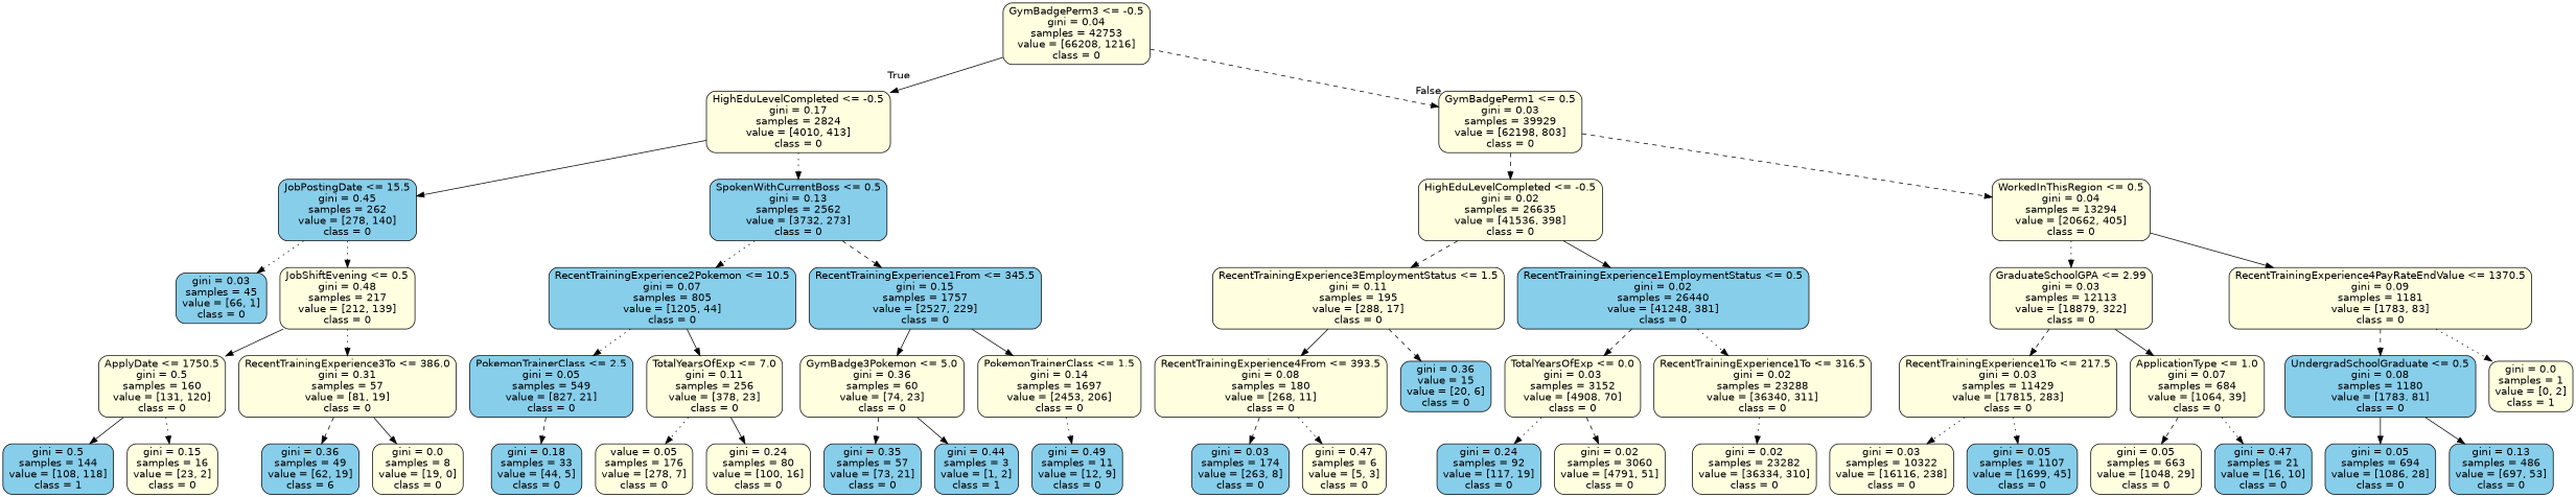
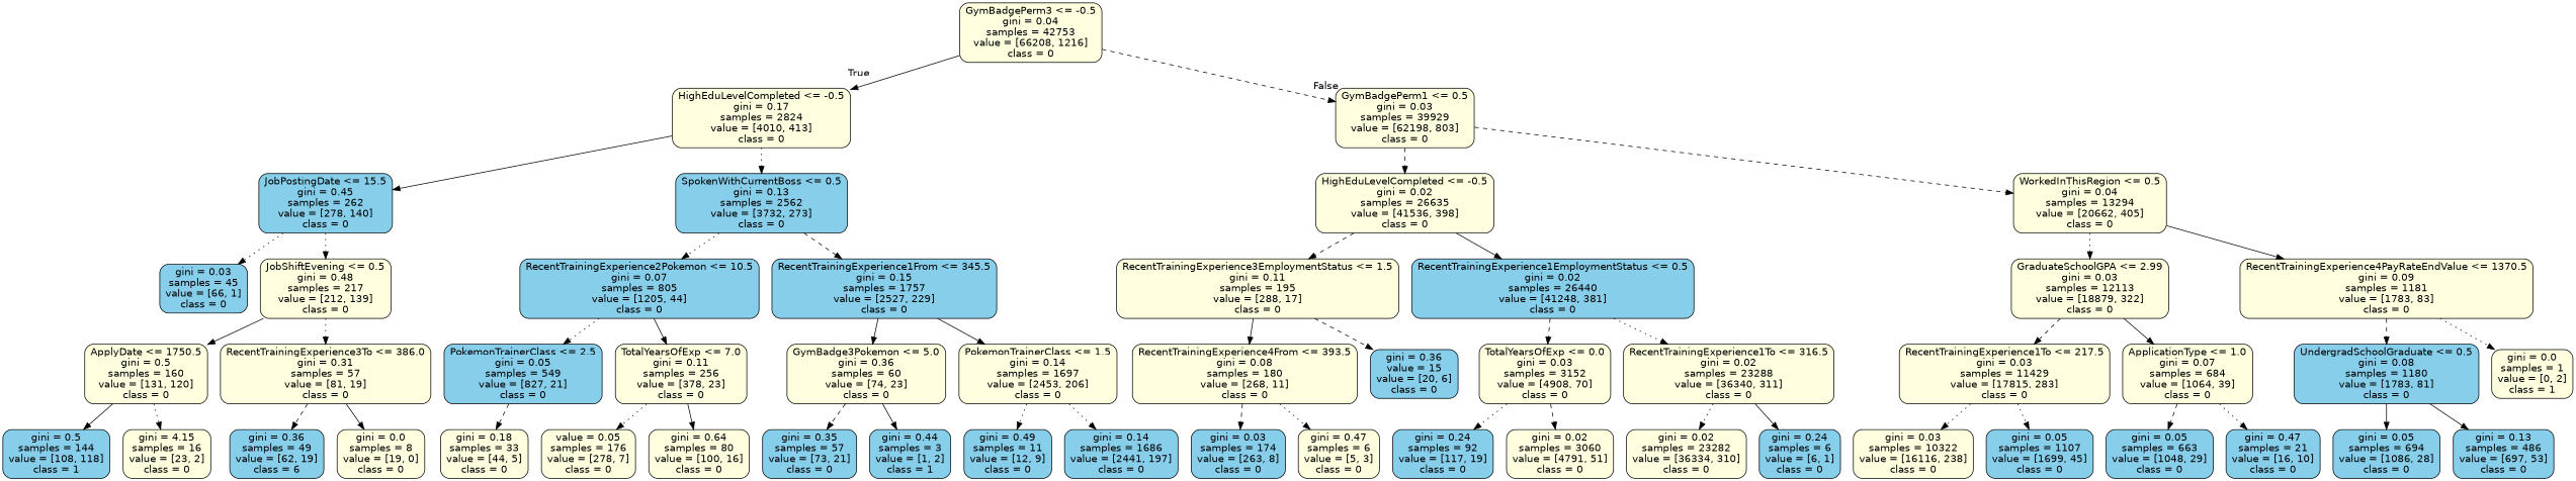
  digraph {
    node [color=black fillcolor=lightyellow fontname=helvetica shape=box style="filled, rounded"]
    edge [fontname=helvetica style=dotted]
    n1 [label="GymBadgePerm3 <= -0.5\ngini = 0.04\nsamples = 42753\nvalue = [66208, 1216]\nclass = 0"]
    n2 [label="HighEduLevelCompleted <= -0.5\ngini = 0.17\nsamples = 2824\nvalue = [4010, 413]\nclass = 0"]
    n3 [label="GymBadgePerm1 <= 0.5\ngini = 0.03\nsamples = 39929\nvalue = [62198, 803]\nclass = 0"]
    n4 [fillcolor=skyblue label="JobPostingDate <= 15.5\ngini = 0.45\nsamples = 262\nvalue = [278, 140]\nclass = 0"]
    n5 [fillcolor=skyblue label="SpokenWithCurrentBoss <= 0.5\ngini = 0.13\nsamples = 2562\nvalue = [3732, 273]\nclass = 0"]
    n6 [label="HighEduLevelCompleted <= -0.5\ngini = 0.02\nsamples = 26635\nvalue = [41536, 398]\nclass = 0"]
    n7 [label="WorkedInThisRegion <= 0.5\ngini = 0.04\nsamples = 13294\nvalue = [20662, 405]\nclass = 0"]
    n8 [fillcolor=skyblue label="gini = 0.03\nsamples = 45\nvalue = [66, 1]\nclass = 0"]
    n9 [label="JobShiftEvening <= 0.5\ngini = 0.48\nsamples = 217\nvalue = [212, 139]\nclass = 0"]
    n10 [fillcolor=skyblue label="RecentTrainingExperience2Pokemon <= 10.5\ngini = 0.07\nsamples = 805\nvalue = [1205, 44]\nclass = 0"]
    n11 [fillcolor=skyblue label="RecentTrainingExperience1From <= 345.5\ngini = 0.15\nsamples = 1757\nvalue = [2527, 229]\nclass = 0"]
    n12 [label="ApplyDate <= 1750.5\ngini = 0.5\nsamples = 160\nvalue = [131, 120]\nclass = 0"]
    n13 [label="RecentTrainingExperience3To <= 386.0\ngini = 0.31\nsamples = 57\nvalue = [81, 19]\nclass = 0"]
    n14 [fillcolor=skyblue label="gini = 0.5\nsamples = 144\nvalue = [108, 118]\nclass = 1"]
-   n15 [label="gini = 0.15\nsamples = 16\nvalue = [23, 2]\nclass = 0"]
+   n15 [label="gini = 4.15\nsamples = 16\nvalue = [23, 2]\nclass = 0"]
    n16 [fillcolor=skyblue label="gini = 0.36\nsamples = 49\nvalue = [62, 19]\nclass = 6"]
    n17 [label="gini = 0.0\nsamples = 8\nvalue = [19, 0]\nclass = 0"]
    n18 [fillcolor=skyblue label="PokemonTrainerClass <= 2.5\ngini = 0.05\nsamples = 549\nvalue = [827, 21]\nclass = 0"]
    n19 [label="TotalYearsOfExp <= 7.0\ngini = 0.11\nsamples = 256\nvalue = [378, 23]\nclass = 0"]
    n20 [label="GymBadge3Pokemon <= 5.0\ngini = 0.36\nsamples = 60\nvalue = [74, 23]\nclass = 0"]
    n21 [label="PokemonTrainerClass <= 1.5\ngini = 0.14\nsamples = 1697\nvalue = [2453, 206]\nclass = 0"]
-   n22 [fillcolor=skyblue label="gini = 0.18\nsamples = 33\nvalue = [44, 5]\nclass = 0"]
+   n22 [label="gini = 0.18\nsamples = 33\nvalue = [44, 5]\nclass = 0"]
    n23 [label="value = 0.05\nsamples = 176\nvalue = [278, 7]\nclass = 0"]
-   n24 [label="gini = 0.24\nsamples = 80\nvalue = [100, 16]\nclass = 0"]
+   n24 [label="gini = 0.64\nsamples = 80\nvalue = [100, 16]\nclass = 0"]
    n25 [fillcolor=skyblue label="gini = 0.35\nsamples = 57\nvalue = [73, 21]\nclass = 0"]
    n26 [fillcolor=skyblue label="gini = 0.44\nsamples = 3\nvalue = [1, 2]\nclass = 1"]
    n27 [fillcolor=skyblue label="gini = 0.49\nsamples = 11\nvalue = [12, 9]\nclass = 0"]
+   n28 [fillcolor=skyblue label="gini = 0.14\nsamples = 1686\nvalue = [2441, 197]\nclass = 0"]
    n29 [label="RecentTrainingExperience3EmploymentStatus <= 1.5\ngini = 0.11\nsamples = 195\nvalue = [288, 17]\nclass = 0"]
    n30 [fillcolor=skyblue label="RecentTrainingExperience1EmploymentStatus <= 0.5\ngini = 0.02\nsamples = 26440\nvalue = [41248, 381]\nclass = 0"]
    n31 [label="GraduateSchoolGPA <= 2.99\ngini = 0.03\nsamples = 12113\nvalue = [18879, 322]\nclass = 0"]
    n32 [label="RecentTrainingExperience4PayRateEndValue <= 1370.5\ngini = 0.09\nsamples = 1181\nvalue = [1783, 83]\nclass = 0"]
    n33 [label="RecentTrainingExperience4From <= 393.5\ngini = 0.08\nsamples = 180\nvalue = [268, 11]\nclass = 0"]
    n34 [fillcolor=skyblue label="gini = 0.36\nvalue = 15\nvalue = [20, 6]\nclass = 0"]
    n35 [label="TotalYearsOfExp <= 0.0\ngini = 0.03\nsamples = 3152\nvalue = [4908, 70]\nclass = 0"]
    n36 [label="RecentTrainingExperience1To <= 316.5\ngini = 0.02\nsamples = 23288\nvalue = [36340, 311]\nclass = 0"]
    n37 [fillcolor=skyblue label="gini = 0.03\nsamples = 174\nvalue = [263, 8]\nclass = 0"]
    n38 [label="gini = 0.47\nsamples = 6\nvalue = [5, 3]\nclass = 0"]
    n39 [fillcolor=skyblue label="gini = 0.24\nsamples = 92\nvalue = [117, 19]\nclass = 0"]
    n40 [label="gini = 0.02\nsamples = 3060\nvalue = [4791, 51]\nclass = 0"]
    n41 [label="gini = 0.02\nsamples = 23282\nvalue = [36334, 310]\nclass = 0"]
+   n42 [fillcolor=skyblue label="gini = 0.24\nsamples = 6\nvalue = [6, 1]\nclass = 0"]
    n43 [label="RecentTrainingExperience1To <= 217.5\ngini = 0.03\nsamples = 11429\nvalue = [17815, 283]\nclass = 0"]
    n44 [label="ApplicationType <= 1.0\ngini = 0.07\nsamples = 684\nvalue = [1064, 39]\nclass = 0"]
    n45 [fillcolor=skyblue label="UndergradSchoolGraduate <= 0.5\ngini = 0.08\nsamples = 1180\nvalue = [1783, 81]\nclass = 0"]
    n46 [label="gini = 0.0\nsamples = 1\nvalue = [0, 2]\nclass = 1"]
    n47 [label="gini = 0.03\nsamples = 10322\nvalue = [16116, 238]\nclass = 0"]
    n48 [fillcolor=skyblue label="gini = 0.05\nsamples = 1107\nvalue = [1699, 45]\nclass = 0"]
-   n49 [label="gini = 0.05\nsamples = 663\nvalue = [1048, 29]\nclass = 0"]
+   n49 [fillcolor=skyblue label="gini = 0.05\nsamples = 663\nvalue = [1048, 29]\nclass = 0"]
    n50 [fillcolor=skyblue label="gini = 0.47\nsamples = 21\nvalue = [16, 10]\nclass = 0"]
    n51 [fillcolor=skyblue label="gini = 0.05\nsamples = 694\nvalue = [1086, 28]\nclass = 0"]
    n52 [fillcolor=skyblue label="gini = 0.13\nsamples = 486\nvalue = [697, 53]\nclass = 0"]
    n1 -> n2 [headlabel=True labelangle=45 labeldistance=2.5 style=solid]
    n1 -> n3 [headlabel=False labelangle=-45 labeldistance=2.5 style=dashed]
    n2 -> n4 [style=solid]
    n2 -> n5
    n3 -> n6 [style=dashed]
    n3 -> n7 [style=dashed]
    n4 -> n8
    n4 -> n9
    n5 -> n10
    n5 -> n11 [style=dashed]
    n6 -> n29 [style=dashed]
    n6 -> n30 [style=solid]
    n7 -> n31
    n7 -> n32 [style=solid]
    n9 -> n12 [style=solid]
    n9 -> n13
    n10 -> n18
    n10 -> n19 [style=solid]
    n11 -> n20 [style=solid]
    n11 -> n21 [style=solid]
    n12 -> n14 [style=solid]
    n12 -> n15
    n13 -> n16 [style=dashed]
    n13 -> n17 [style=solid]
    n18 -> n22 [style=dashed]
    n19 -> n23
    n19 -> n24 [style=solid]
    n20 -> n25 [style=dashed]
    n20 -> n26 [style=solid]
    n21 -> n27
+   n21 -> n28
    n29 -> n33 [style=solid]
    n29 -> n34 [style=dashed]
    n30 -> n35 [style=dashed]
    n30 -> n36
    n31 -> n43 [style=dashed]
    n31 -> n44 [style=solid]
    n32 -> n45 [style=dashed]
    n32 -> n46
    n33 -> n37 [style=dashed]
    n33 -> n38
    n35 -> n39
    n35 -> n40 [style=dashed]
    n36 -> n41
+   n36 -> n42 [style=solid]
    n43 -> n47
    n43 -> n48
    n44 -> n49 [style=dashed]
    n44 -> n50
    n45 -> n51 [style=solid]
    n45 -> n52 [style=solid]
  }
